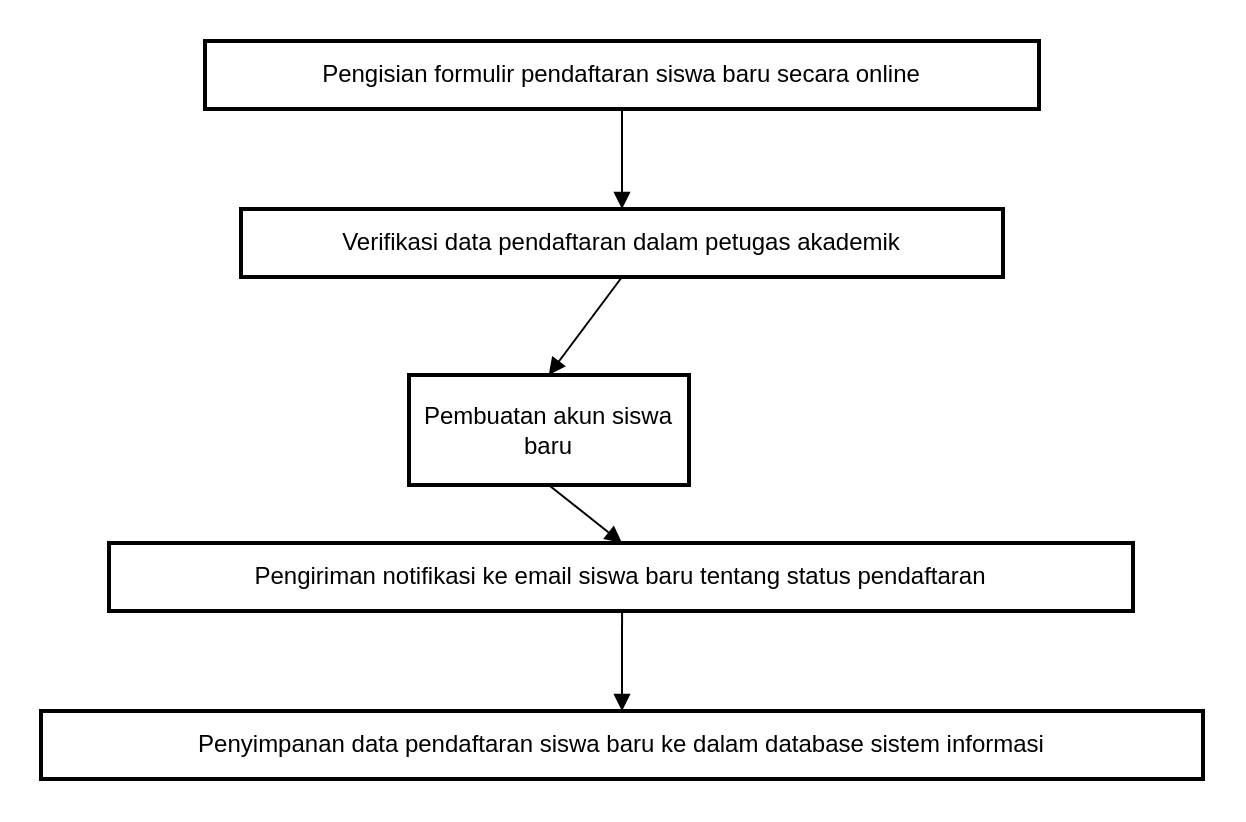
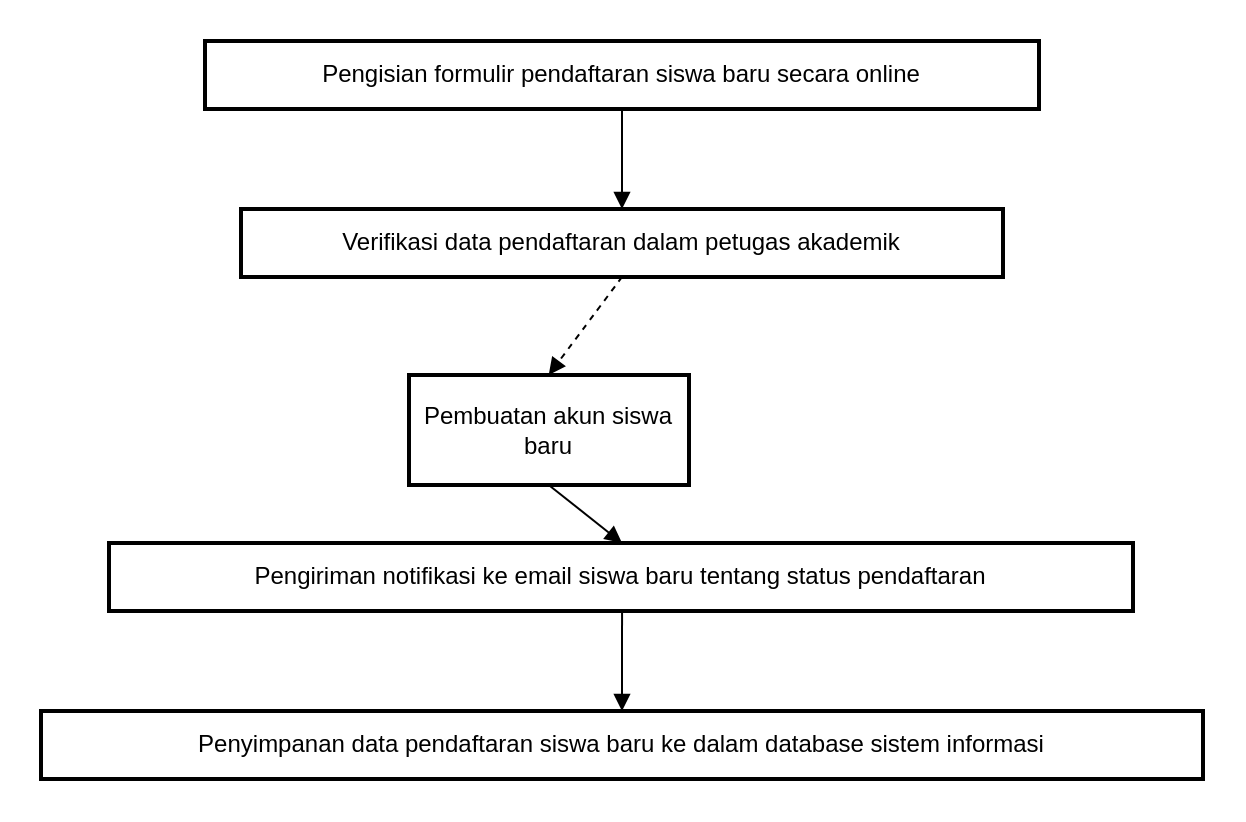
  <mxCell id="0" />
  <mxCell id="1" parent="0" />
  <mxCell id="2" value="Pengisian formulir pendaftaran siswa baru secara online" style="whiteSpace=wrap;strokeWidth=2;" vertex="1" parent="1"><mxGeometry x="102" width="417" height="34" as="geometry" y="20" /></mxCell>
  <mxCell id="3" value="Verifikasi data pendaftaran dalam petugas akademik" style="whiteSpace=wrap;strokeWidth=2;" vertex="1" parent="1"><mxGeometry x="120" y="104" width="381" height="34" as="geometry" /></mxCell>
  <mxCell id="4" value="Pembuatan akun siswa baru" style="whiteSpace=wrap;strokeWidth=2;" vertex="1" parent="1"><mxGeometry x="204" y="187" width="140" height="55" as="geometry" /></mxCell>
  <mxCell id="5" value="Pengiriman notifikasi ke email siswa baru tentang status pendaftaran" style="whiteSpace=wrap;strokeWidth=2;" vertex="1" parent="1"><mxGeometry x="54" y="271" width="512" height="34" as="geometry" /></mxCell>
  <mxCell id="6" value="Penyimpanan data pendaftaran siswa baru ke dalam database sistem informasi" style="whiteSpace=wrap;strokeWidth=2;" vertex="1" parent="1"><mxGeometry y="355" width="581" height="34" as="geometry" x="20" /></mxCell>
  <mxCell id="7" value="" style="curved=1;startArrow=none;endArrow=block;exitX=0.5;exitY=0.99;entryX=0.5;entryY=-0.01;" edge="1" parent="1" source="2" target="3"><mxGeometry relative="1" as="geometry"><Array as="points" /></mxGeometry></mxCell>
- <mxCell id="8" value="" style="curved=1;startArrow=none;endArrow=block;exitX=0.5;exitY=0.98;entryX=0.499;entryY=0.01;" edge="1" parent="1" source="3" target="4"><mxGeometry relative="1" as="geometry"><Array as="points" /></mxGeometry></mxCell>
+ <mxCell id="8" value="" style="curved=1;startArrow=none;endArrow=block;exitX=0.5;exitY=0.98;entryX=0.499;entryY=0.01;dashed=1;" edge="1" parent="1" source="3" target="4"><mxGeometry relative="1" as="geometry"><Array as="points" /></mxGeometry></mxCell>
  <mxCell id="9" value="" style="curved=1;startArrow=none;endArrow=block;exitX=0.499;exitY=1.0;entryX=0.501;entryY=1.122e-7;" edge="1" parent="1" source="4" target="5"><mxGeometry relative="1" as="geometry"><Array as="points" /></mxGeometry></mxCell>
  <mxCell id="10" value="" style="curved=1;startArrow=none;endArrow=block;exitX=0.501;exitY=0.99;entryX=0.5;entryY=-0.01;" edge="1" parent="1" source="5" target="6"><mxGeometry relative="1" as="geometry"><Array as="points" /></mxGeometry></mxCell>
